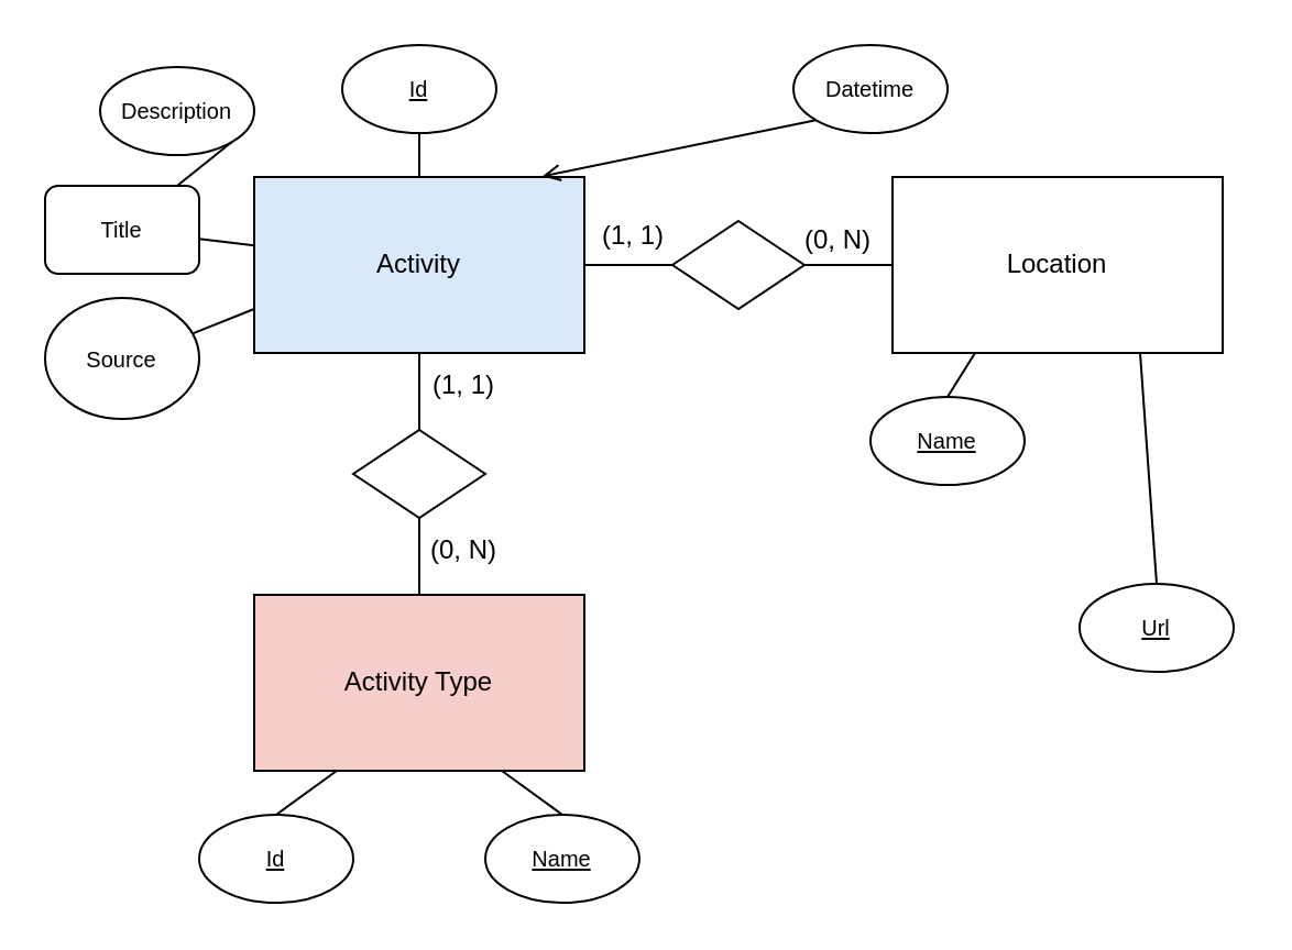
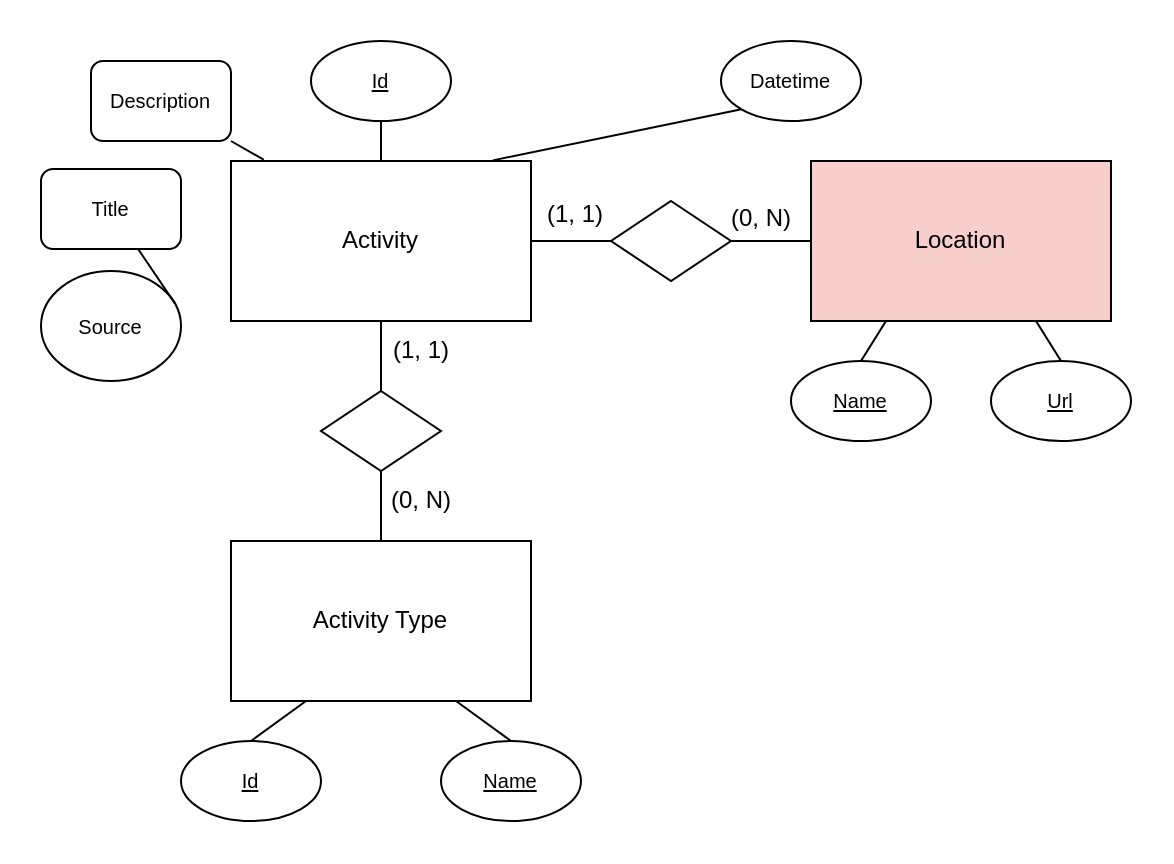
  <mxCell id="0" />
  <mxCell id="1" parent="0" />
  <mxCell id="2" value="" style="edgeStyle=orthogonalEdgeStyle;rounded=0;orthogonalLoop=1;jettySize=auto;html=1;endArrow=none;endFill=0;" parent="1" source="3" target="12" edge="1"><mxGeometry relative="1" as="geometry" /></mxCell>
- <mxCell id="3" value="Activity" style="rounded=0;whiteSpace=wrap;html=1;fillColor=#dae8fc;" parent="1" vertex="1"><mxGeometry x="115" y="80" width="150" height="80" as="geometry" /></mxCell>
- <mxCell id="4" value="" style="rounded=0;orthogonalLoop=1;jettySize=auto;html=1;endArrow=none;endFill=0;" parent="1" source="5" target="3" edge="1"><mxGeometry relative="1" as="geometry" /></mxCell>
+ <mxCell id="3" value="Activity" style="rounded=0;whiteSpace=wrap;html=1;" parent="1" vertex="1"><mxGeometry x="115" y="80" width="150" height="80" as="geometry" /></mxCell>
  <mxCell id="5" value="&lt;font style=&quot;font-size: 10px;&quot;&gt;Title&lt;/font&gt;" style="whiteSpace=wrap;html=1;rounded=1;" parent="1" vertex="1"><mxGeometry x="20" y="84" width="70" height="40" as="geometry" /></mxCell>
- <mxCell id="6" value="&lt;font style=&quot;font-size: 10px;&quot;&gt;Description&lt;/font&gt;" style="ellipse;whiteSpace=wrap;html=1;" parent="1" vertex="1"><mxGeometry x="45" y="30" width="70" height="40" as="geometry" /></mxCell>
- <mxCell id="7" value="" style="endArrow=none;html=1;rounded=0;exitX=1;exitY=1;exitDx=0;exitDy=0;endFill=0;" parent="1" source="6" target="5" edge="1"><mxGeometry width="50" height="50" relative="1" as="geometry"><mxPoint x="-55" y="140" as="sourcePoint" /><mxPoint x="-5" y="90" as="targetPoint" /></mxGeometry></mxCell>
+ <mxCell id="6" value="&lt;font style=&quot;font-size: 10px;&quot;&gt;Description&lt;/font&gt;" style="whiteSpace=wrap;html=1;rounded=1;" parent="1" vertex="1"><mxGeometry x="45" y="30" width="70" height="40" as="geometry" /></mxCell>
+ <mxCell id="7" value="" style="endArrow=none;html=1;rounded=0;exitX=1;exitY=1;exitDx=0;exitDy=0;entryX=0.109;entryY=-0.008;entryDx=0;entryDy=0;endFill=0;entryPerimeter=0;" parent="1" source="6" target="3" edge="1"><mxGeometry width="50" height="50" relative="1" as="geometry"><mxPoint x="-55" y="140" as="sourcePoint" /><mxPoint x="-5" y="90" as="targetPoint" /></mxGeometry></mxCell>
  <mxCell id="8" value="&lt;font style=&quot;font-size: 10px;&quot;&gt;Datetime&lt;/font&gt;" style="ellipse;whiteSpace=wrap;html=1;" parent="1" vertex="1"><mxGeometry x="360" y="20" width="70" height="40" as="geometry" /></mxCell>
- <mxCell id="9" value="" style="endArrow=open;html=1;rounded=0;exitX=0;exitY=1;exitDx=0;exitDy=0;entryX=0.873;entryY=-0.004;entryDx=0;entryDy=0;endFill=0;entryPerimeter=0;" parent="1" source="8" target="3" edge="1"><mxGeometry width="50" height="50" relative="1" as="geometry"><mxPoint x="-55" y="230" as="sourcePoint" /><mxPoint x="-5" y="180" as="targetPoint" /></mxGeometry></mxCell>
- <mxCell id="10" value="Activity Type" style="rounded=0;whiteSpace=wrap;html=1;fillColor=#f8cecc;" parent="1" vertex="1"><mxGeometry x="115" y="270" width="150" height="80" as="geometry" /></mxCell>
+ <mxCell id="9" value="" style="endArrow=none;html=1;rounded=0;exitX=0;exitY=1;exitDx=0;exitDy=0;entryX=0.873;entryY=-0.004;entryDx=0;entryDy=0;endFill=0;entryPerimeter=0;" parent="1" source="8" target="3" edge="1"><mxGeometry width="50" height="50" relative="1" as="geometry"><mxPoint x="-55" y="230" as="sourcePoint" /><mxPoint x="-5" y="180" as="targetPoint" /></mxGeometry></mxCell>
+ <mxCell id="10" value="Activity Type" style="rounded=0;whiteSpace=wrap;html=1;" parent="1" vertex="1"><mxGeometry x="115" y="270" width="150" height="80" as="geometry" /></mxCell>
  <mxCell id="11" value="" style="edgeStyle=orthogonalEdgeStyle;rounded=0;orthogonalLoop=1;jettySize=auto;html=1;endArrow=none;endFill=0;" parent="1" source="12" target="10" edge="1"><mxGeometry relative="1" as="geometry" /></mxCell>
  <mxCell id="12" value="" style="rhombus;whiteSpace=wrap;html=1;" parent="1" vertex="1"><mxGeometry x="160" y="195" width="60" height="40" as="geometry" /></mxCell>
  <mxCell id="13" value="(0, N)" style="text;html=1;align=center;verticalAlign=middle;resizable=0;points=[];autosize=1;strokeColor=none;fillColor=none;" parent="1" vertex="1"><mxGeometry x="185" y="235" width="50" height="30" as="geometry" /></mxCell>
  <mxCell id="14" value="(1, 1)" style="text;html=1;align=center;verticalAlign=middle;resizable=0;points=[];autosize=1;strokeColor=none;fillColor=none;" parent="1" vertex="1"><mxGeometry x="185" y="160" width="50" height="30" as="geometry" /></mxCell>
  <mxCell id="15" value="&lt;font style=&quot;font-size: 10px;&quot;&gt;&lt;u&gt;Id&lt;/u&gt;&lt;/font&gt;" style="ellipse;whiteSpace=wrap;html=1;" parent="1" vertex="1"><mxGeometry x="90" y="370" width="70" height="40" as="geometry" /></mxCell>
  <mxCell id="16" value="&lt;font style=&quot;font-size: 10px;&quot;&gt;&lt;u&gt;Name&lt;/u&gt;&lt;/font&gt;" style="ellipse;whiteSpace=wrap;html=1;" parent="1" vertex="1"><mxGeometry x="220" y="370" width="70" height="40" as="geometry" /></mxCell>
  <mxCell id="17" value="" style="endArrow=none;html=1;rounded=0;entryX=0.25;entryY=1;entryDx=0;entryDy=0;endFill=0;" parent="1" target="10" edge="1"><mxGeometry width="50" height="50" relative="1" as="geometry"><mxPoint x="125" y="370" as="sourcePoint" /><mxPoint x="55" y="330" as="targetPoint" /></mxGeometry></mxCell>
  <mxCell id="18" value="" style="endArrow=none;html=1;rounded=0;entryX=0.75;entryY=1;entryDx=0;entryDy=0;exitX=0.5;exitY=0;exitDx=0;exitDy=0;endFill=0;" parent="1" source="16" target="10" edge="1"><mxGeometry width="50" height="50" relative="1" as="geometry"><mxPoint x="135" y="380" as="sourcePoint" /><mxPoint x="163" y="360" as="targetPoint" /></mxGeometry></mxCell>
  <mxCell id="19" value="&lt;font style=&quot;font-size: 10px;&quot;&gt;&lt;u&gt;Id&lt;/u&gt;&lt;/font&gt;" style="ellipse;whiteSpace=wrap;html=1;" parent="1" vertex="1"><mxGeometry x="155" y="20" width="70" height="40" as="geometry" /></mxCell>
  <mxCell id="20" value="" style="endArrow=none;html=1;rounded=0;exitX=0.5;exitY=1;exitDx=0;exitDy=0;endFill=0;entryX=0.5;entryY=0;entryDx=0;entryDy=0;" parent="1" source="19" target="3" edge="1"><mxGeometry width="50" height="50" relative="1" as="geometry"><mxPoint x="-45" y="170" as="sourcePoint" /><mxPoint x="5" y="120" as="targetPoint" /></mxGeometry></mxCell>
- <mxCell id="21" value="Location" style="rounded=0;whiteSpace=wrap;html=1;" parent="1" vertex="1"><mxGeometry x="405" y="80" width="150" height="80" as="geometry" /></mxCell>
+ <mxCell id="21" value="Location" style="rounded=0;whiteSpace=wrap;html=1;fillColor=#f8cecc;" parent="1" vertex="1"><mxGeometry x="405" y="80" width="150" height="80" as="geometry" /></mxCell>
  <mxCell id="22" value="&lt;font style=&quot;font-size: 10px;&quot;&gt;&lt;u&gt;Name&lt;/u&gt;&lt;/font&gt;" style="ellipse;whiteSpace=wrap;html=1;" parent="1" vertex="1"><mxGeometry x="395" y="180" width="70" height="40" as="geometry" /></mxCell>
- <mxCell id="23" value="&lt;font style=&quot;font-size: 10px;&quot;&gt;&lt;u&gt;Url&lt;/u&gt;&lt;/font&gt;" style="ellipse;whiteSpace=wrap;html=1;" parent="1" vertex="1"><mxGeometry x="490" y="265" width="70" height="40" as="geometry" /></mxCell>
+ <mxCell id="23" value="&lt;font style=&quot;font-size: 10px;&quot;&gt;&lt;u&gt;Url&lt;/u&gt;&lt;/font&gt;" style="ellipse;whiteSpace=wrap;html=1;" parent="1" vertex="1"><mxGeometry x="495" y="180" width="70" height="40" as="geometry" /></mxCell>
  <mxCell id="24" value="" style="edgeStyle=orthogonalEdgeStyle;rounded=0;orthogonalLoop=1;jettySize=auto;html=1;endArrow=none;endFill=0;" parent="1" source="26" target="21" edge="1"><mxGeometry relative="1" as="geometry" /></mxCell>
  <mxCell id="25" value="" style="edgeStyle=orthogonalEdgeStyle;rounded=0;orthogonalLoop=1;jettySize=auto;html=1;endArrow=none;endFill=0;" parent="1" source="26" target="3" edge="1"><mxGeometry relative="1" as="geometry" /></mxCell>
  <mxCell id="26" value="" style="rhombus;whiteSpace=wrap;html=1;" parent="1" vertex="1"><mxGeometry x="305" y="100" width="60" height="40" as="geometry" /></mxCell>
  <mxCell id="27" value="(1, 1)" style="text;html=1;align=center;verticalAlign=middle;resizable=0;points=[];autosize=1;strokeColor=none;fillColor=none;" parent="1" vertex="1"><mxGeometry x="262" y="92" width="50" height="30" as="geometry" /></mxCell>
  <mxCell id="28" value="(0, N)" style="text;html=1;align=center;verticalAlign=middle;resizable=0;points=[];autosize=1;strokeColor=none;fillColor=none;" parent="1" vertex="1"><mxGeometry x="355" y="94" width="50" height="30" as="geometry" /></mxCell>
  <mxCell id="29" value="" style="endArrow=none;html=1;rounded=0;exitX=0.5;exitY=0;exitDx=0;exitDy=0;entryX=0.25;entryY=1;entryDx=0;entryDy=0;endFill=0;" parent="1" source="22" target="21" edge="1"><mxGeometry width="50" height="50" relative="1" as="geometry"><mxPoint x="285" y="64" as="sourcePoint" /><mxPoint x="256" y="90" as="targetPoint" /></mxGeometry></mxCell>
  <mxCell id="30" value="" style="endArrow=none;html=1;rounded=0;exitX=0.75;exitY=1;exitDx=0;exitDy=0;entryX=0.5;entryY=0;entryDx=0;entryDy=0;endFill=0;" parent="1" source="21" target="23" edge="1"><mxGeometry width="50" height="50" relative="1" as="geometry"><mxPoint x="450" y="190" as="sourcePoint" /><mxPoint x="453" y="170" as="targetPoint" /></mxGeometry></mxCell>
  <mxCell id="31" value="&lt;font style=&quot;font-size: 10px;&quot;&gt;Source&lt;/font&gt;" style="ellipse;whiteSpace=wrap;html=1;" parent="1" vertex="1"><mxGeometry x="20" y="135" width="70" height="55" as="geometry" /></mxCell>
- <mxCell id="32" value="" style="endArrow=none;html=1;rounded=0;entryX=0;entryY=0.75;entryDx=0;entryDy=0;endFill=0;exitX=0.957;exitY=0.295;exitDx=0;exitDy=0;exitPerimeter=0;" parent="1" source="31" target="3" edge="1"><mxGeometry width="50" height="50" relative="1" as="geometry"><mxPoint x="105" y="160" as="sourcePoint" /><mxPoint x="-5" y="180" as="targetPoint" /></mxGeometry></mxCell>
+ <mxCell id="32" value="" style="endArrow=none;html=1;rounded=0;endFill=0;exitX=0.957;exitY=0.295;exitDx=0;exitDy=0;exitPerimeter=0;" parent="1" source="31" target="5" edge="1"><mxGeometry width="50" height="50" relative="1" as="geometry"><mxPoint x="105" y="160" as="sourcePoint" /><mxPoint x="-5" y="180" as="targetPoint" /></mxGeometry></mxCell>
